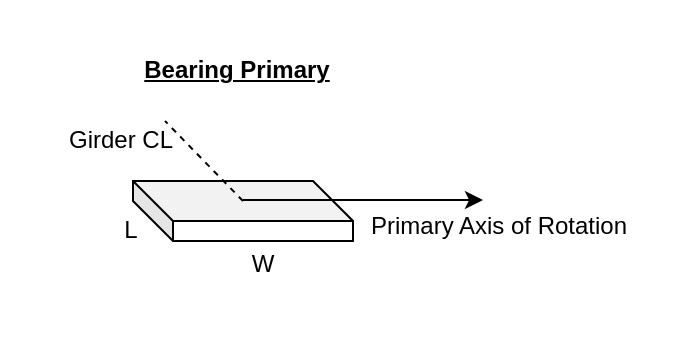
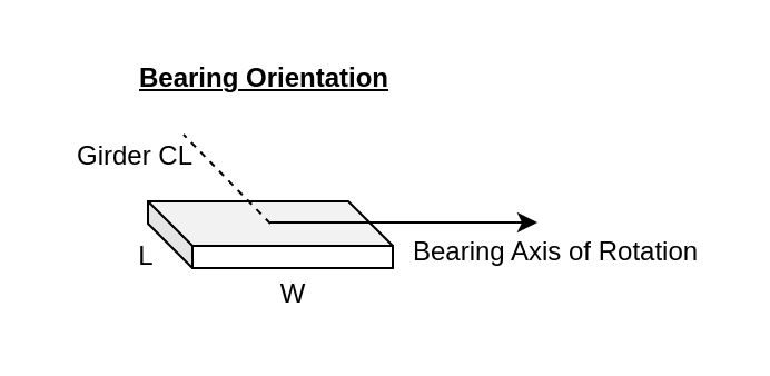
  <mxCell id="0" />
  <mxCell id="1" parent="0" />
  <mxCell id="2" value="" style="shape=cube;whiteSpace=wrap;html=1;boundedLbl=1;backgroundOutline=1;darkOpacity=0.05;darkOpacity2=0.1;" vertex="1" parent="1"><mxGeometry x="66" y="90" width="110" height="30" as="geometry" /></mxCell>
  <mxCell id="3" value="" style="endArrow=classic;html=1;rounded=0;" edge="1" parent="1"><mxGeometry width="50" height="50" relative="1" as="geometry"><mxPoint x="121" y="99.5" as="sourcePoint" /><mxPoint x="241" y="99.5" as="targetPoint" /></mxGeometry></mxCell>
  <mxCell id="4" value="L" style="text;html=1;align=center;verticalAlign=middle;resizable=0;points=[];autosize=1;strokeColor=none;fillColor=none;" vertex="1" parent="1"><mxGeometry x="50" y="100" width="30" height="30" as="geometry" /></mxCell>
  <mxCell id="5" value="W" style="text;html=1;align=center;verticalAlign=middle;resizable=0;points=[];autosize=1;strokeColor=none;fillColor=none;" vertex="1" parent="1"><mxGeometry x="116" y="117" width="30" height="30" as="geometry" /></mxCell>
- <mxCell id="6" value="Primary Axis of Rotation" style="text;html=1;align=center;verticalAlign=middle;resizable=0;points=[];autosize=1;strokeColor=none;fillColor=none;" vertex="1" parent="1"><mxGeometry x="174" y="98" width="150" height="30" as="geometry" /></mxCell>
+ <mxCell id="6" value="Bearing Axis of Rotation" style="text;html=1;align=center;verticalAlign=middle;resizable=0;points=[];autosize=1;strokeColor=none;fillColor=none;" vertex="1" parent="1"><mxGeometry x="174" y="98" width="150" height="30" as="geometry" /></mxCell>
  <mxCell id="7" value="" style="endArrow=none;dashed=1;html=1;rounded=0;" edge="1" parent="1"><mxGeometry width="50" height="50" relative="1" as="geometry"><mxPoint x="121" y="100" as="sourcePoint" /><mxPoint x="82" y="60" as="targetPoint" /></mxGeometry></mxCell>
  <mxCell id="8" value="Girder CL" style="text;html=1;align=center;verticalAlign=middle;resizable=0;points=[];autosize=1;strokeColor=none;fillColor=none;" vertex="1" parent="1"><mxGeometry x="20" y="55" width="80" height="30" as="geometry" /></mxCell>
- <mxCell id="9" value="&lt;b&gt;&lt;u&gt;Bearing Primary&lt;/u&gt;&lt;/b&gt;" style="text;html=1;align=center;verticalAlign=middle;resizable=0;points=[];autosize=1;strokeColor=none;fillColor=none;" vertex="1" parent="1"><mxGeometry x="48" y="20" width="140" height="30" as="geometry" /></mxCell>
+ <mxCell id="9" value="&lt;b&gt;&lt;u&gt;Bearing Orientation&lt;/u&gt;&lt;/b&gt;" style="text;html=1;align=center;verticalAlign=middle;resizable=0;points=[];autosize=1;strokeColor=none;fillColor=none;" vertex="1" parent="1"><mxGeometry x="48" y="20" width="140" height="30" as="geometry" /></mxCell>
